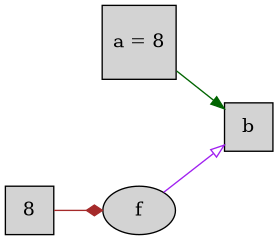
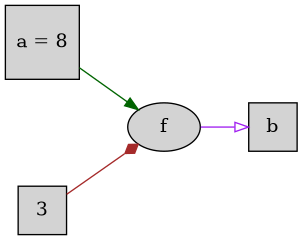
  digraph {
    nodesep=1.1
    rankdir=LR
    node [shape=square style=filled]
    n1 [label="a = 8"]
    n2 [label=f shape=""]
    b
-   n4 [label=8]
-   n1 -> b [arrowhead=normal color=darkgreen]
+   n4 [label=3]
+   n1 -> n2 [arrowhead=normal color=darkgreen]
    n2 -> b [arrowhead=onormal color=purple]
    n4 -> n2 [arrowhead=diamond color=brown]
  }
